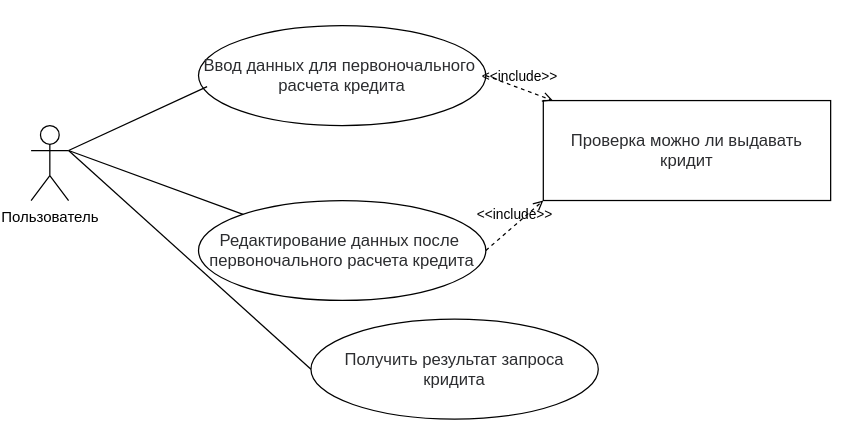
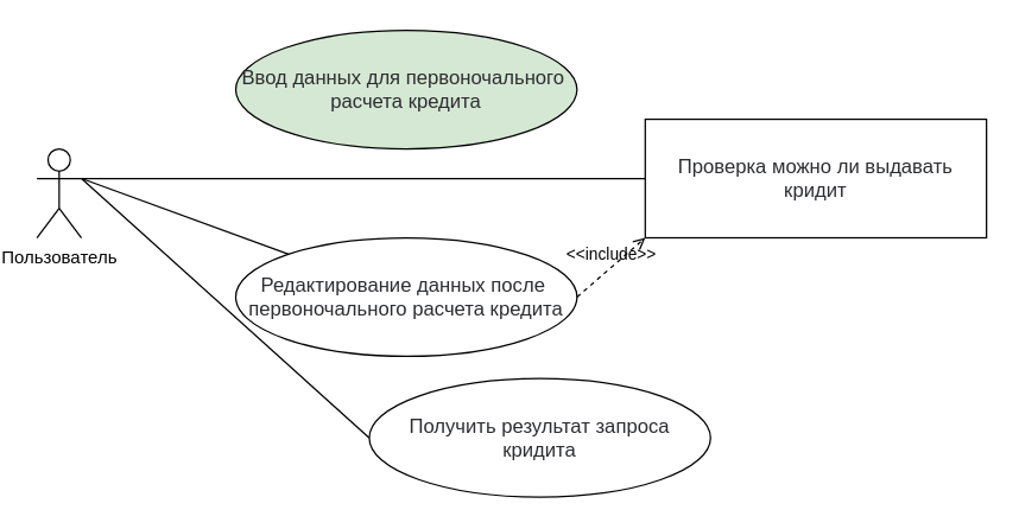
  <mxCell id="0" />
  <mxCell id="1" parent="0" />
  <mxCell id="2" value="Пользователь" style="shape=umlActor;verticalLabelPosition=bottom;verticalAlign=top;html=1;outlineConnect=0;" parent="1" vertex="1"><mxGeometry x="20" y="100" width="30" height="60" as="geometry" /></mxCell>
- <mxCell id="3" value="&lt;span id=&quot;docs-internal-guid-afd97ce5-7fff-4a05-c160-9bf3127e9fb2&quot;&gt;&lt;span style=&quot;font-size: 10pt ; font-family: &amp;#34;arial&amp;#34; ; color: rgb(44 , 45 , 48) ; vertical-align: baseline&quot;&gt;Ввод данных для первоночального&amp;nbsp;&lt;br&gt;расчета кредита&lt;br&gt;&lt;/span&gt;&lt;/span&gt;" style="ellipse;whiteSpace=wrap;html=1;" parent="1" vertex="1"><mxGeometry x="154" y="20" width="230" height="80" as="geometry" /></mxCell>
+ <mxCell id="3" value="&lt;span id=&quot;docs-internal-guid-afd97ce5-7fff-4a05-c160-9bf3127e9fb2&quot;&gt;&lt;span style=&quot;font-size: 10pt ; font-family: &amp;#34;arial&amp;#34; ; color: rgb(44 , 45 , 48) ; vertical-align: baseline&quot;&gt;Ввод данных для первоночального&amp;nbsp;&lt;br&gt;расчета кредита&lt;br&gt;&lt;/span&gt;&lt;/span&gt;" style="ellipse;whiteSpace=wrap;html=1;fillColor=#d5e8d4;" parent="1" vertex="1"><mxGeometry x="154" y="20" width="230" height="80" as="geometry" /></mxCell>
  <mxCell id="4" value="&lt;span id=&quot;docs-internal-guid-afd97ce5-7fff-4a05-c160-9bf3127e9fb2&quot;&gt;&lt;span style=&quot;font-size: 10pt ; font-family: &amp;#34;arial&amp;#34; ; color: rgb(44 , 45 , 48) ; vertical-align: baseline&quot;&gt;Редактирование данных после&amp;nbsp; первоночального&amp;nbsp;расчета кредита&lt;br&gt;&lt;/span&gt;&lt;/span&gt;" style="ellipse;whiteSpace=wrap;html=1;" parent="1" vertex="1"><mxGeometry x="154" y="160" width="230" height="80" as="geometry" /></mxCell>
- <mxCell id="5" value="" style="endArrow=none;html=1;exitX=1;exitY=0.333;exitDx=0;exitDy=0;exitPerimeter=0;entryX=0.03;entryY=0.61;entryDx=0;entryDy=0;entryPerimeter=0;" parent="1" source="2" target="3" edge="1"><mxGeometry width="50" height="50" relative="1" as="geometry"><mxPoint x="60" y="490" as="sourcePoint" /><mxPoint x="421.795" y="1100.823" as="targetPoint" /></mxGeometry></mxCell>
+ <mxCell id="5" value="" style="endArrow=none;html=1;exitX=1;exitY=0.333;exitDx=0;exitDy=0;exitPerimeter=0;" parent="1" source="2" target="7" edge="1"><mxGeometry width="50" height="50" relative="1" as="geometry"><mxPoint x="60" y="490" as="sourcePoint" /><mxPoint x="421.795" y="1100.823" as="targetPoint" /></mxGeometry></mxCell>
  <mxCell id="6" value="" style="endArrow=none;html=1;exitX=1;exitY=0.333;exitDx=0;exitDy=0;exitPerimeter=0;" parent="1" source="2" target="4" edge="1"><mxGeometry width="50" height="50" relative="1" as="geometry"><mxPoint x="60" y="130" as="sourcePoint" /><mxPoint x="170.9" y="78.8" as="targetPoint" /></mxGeometry></mxCell>
  <mxCell id="7" value="&lt;span id=&quot;docs-internal-guid-afd97ce5-7fff-4a05-c160-9bf3127e9fb2&quot;&gt;&lt;span style=&quot;font-size: 10pt ; font-family: &amp;#34;arial&amp;#34; ; color: rgb(44 , 45 , 48) ; vertical-align: baseline&quot;&gt;Проверка можно ли выдавать кридит&lt;br&gt;&lt;/span&gt;&lt;/span&gt;" style="whiteSpace=wrap;html=1;rounded=0;" vertex="1" parent="1"><mxGeometry x="430" y="80" width="230" height="80" as="geometry" /></mxCell>
  <mxCell id="8" value="&lt;span id=&quot;docs-internal-guid-afd97ce5-7fff-4a05-c160-9bf3127e9fb2&quot;&gt;&lt;span style=&quot;font-size: 10pt ; font-family: &amp;#34;arial&amp;#34; ; color: rgb(44 , 45 , 48) ; vertical-align: baseline&quot;&gt;Получить результат запроса кридита&lt;br&gt;&lt;/span&gt;&lt;/span&gt;" style="ellipse;whiteSpace=wrap;html=1;" vertex="1" parent="1"><mxGeometry x="244" y="255" width="230" height="80" as="geometry" /></mxCell>
  <mxCell id="9" value="" style="endArrow=none;html=1;entryX=0;entryY=0.5;entryDx=0;entryDy=0;" edge="1" parent="1" target="8"><mxGeometry width="50" height="50" relative="1" as="geometry"><mxPoint x="50" y="120" as="sourcePoint" /><mxPoint x="170.9" y="78.8" as="targetPoint" /></mxGeometry></mxCell>
- <mxCell id="10" value="&amp;lt;&amp;lt;include&amp;gt;&amp;gt;" style="html=1;verticalAlign=bottom;labelBackgroundColor=none;endArrow=open;endFill=0;dashed=1;exitX=1;exitY=0.5;exitDx=0;exitDy=0;" edge="1" parent="1" source="3" target="7"><mxGeometry width="160" relative="1" as="geometry"><mxPoint x="360" y="-50" as="sourcePoint" /><mxPoint x="520" y="-50" as="targetPoint" /></mxGeometry></mxCell>
  <mxCell id="11" value="&amp;lt;&amp;lt;include&amp;gt;&amp;gt;" style="html=1;verticalAlign=bottom;labelBackgroundColor=none;endArrow=open;endFill=0;dashed=1;exitX=1;exitY=0.5;exitDx=0;exitDy=0;entryX=0;entryY=1;entryDx=0;entryDy=0;" edge="1" parent="1" source="4" target="7"><mxGeometry width="160" relative="1" as="geometry"><mxPoint x="394" y="70" as="sourcePoint" /><mxPoint x="476.533" y="100.758" as="targetPoint" /></mxGeometry></mxCell>
